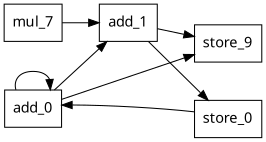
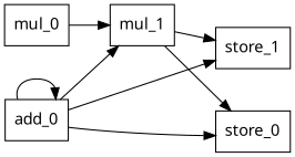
  digraph {
    fontname="Noto Sans"
    rankdir=LR
    node [fontname="Noto Sans" shape=rectangle]
    edge [fontname="Noto Sans"]
    n1 [label=add_0]
-   n2 [label=add_1]
+   n2 [label=mul_1]
    n3 [label=store_0]
-   n4 [label=store_9]
-   n5 [label=mul_7]
+   n4 [label=store_1]
+   n5 [label=mul_0]
    n1 -> n1
    n1 -> n2
-   n3 -> n1
+   n1 -> n3
    n1 -> n4
    n2 -> n3
    n2 -> n4
    n5 -> n2
  }
